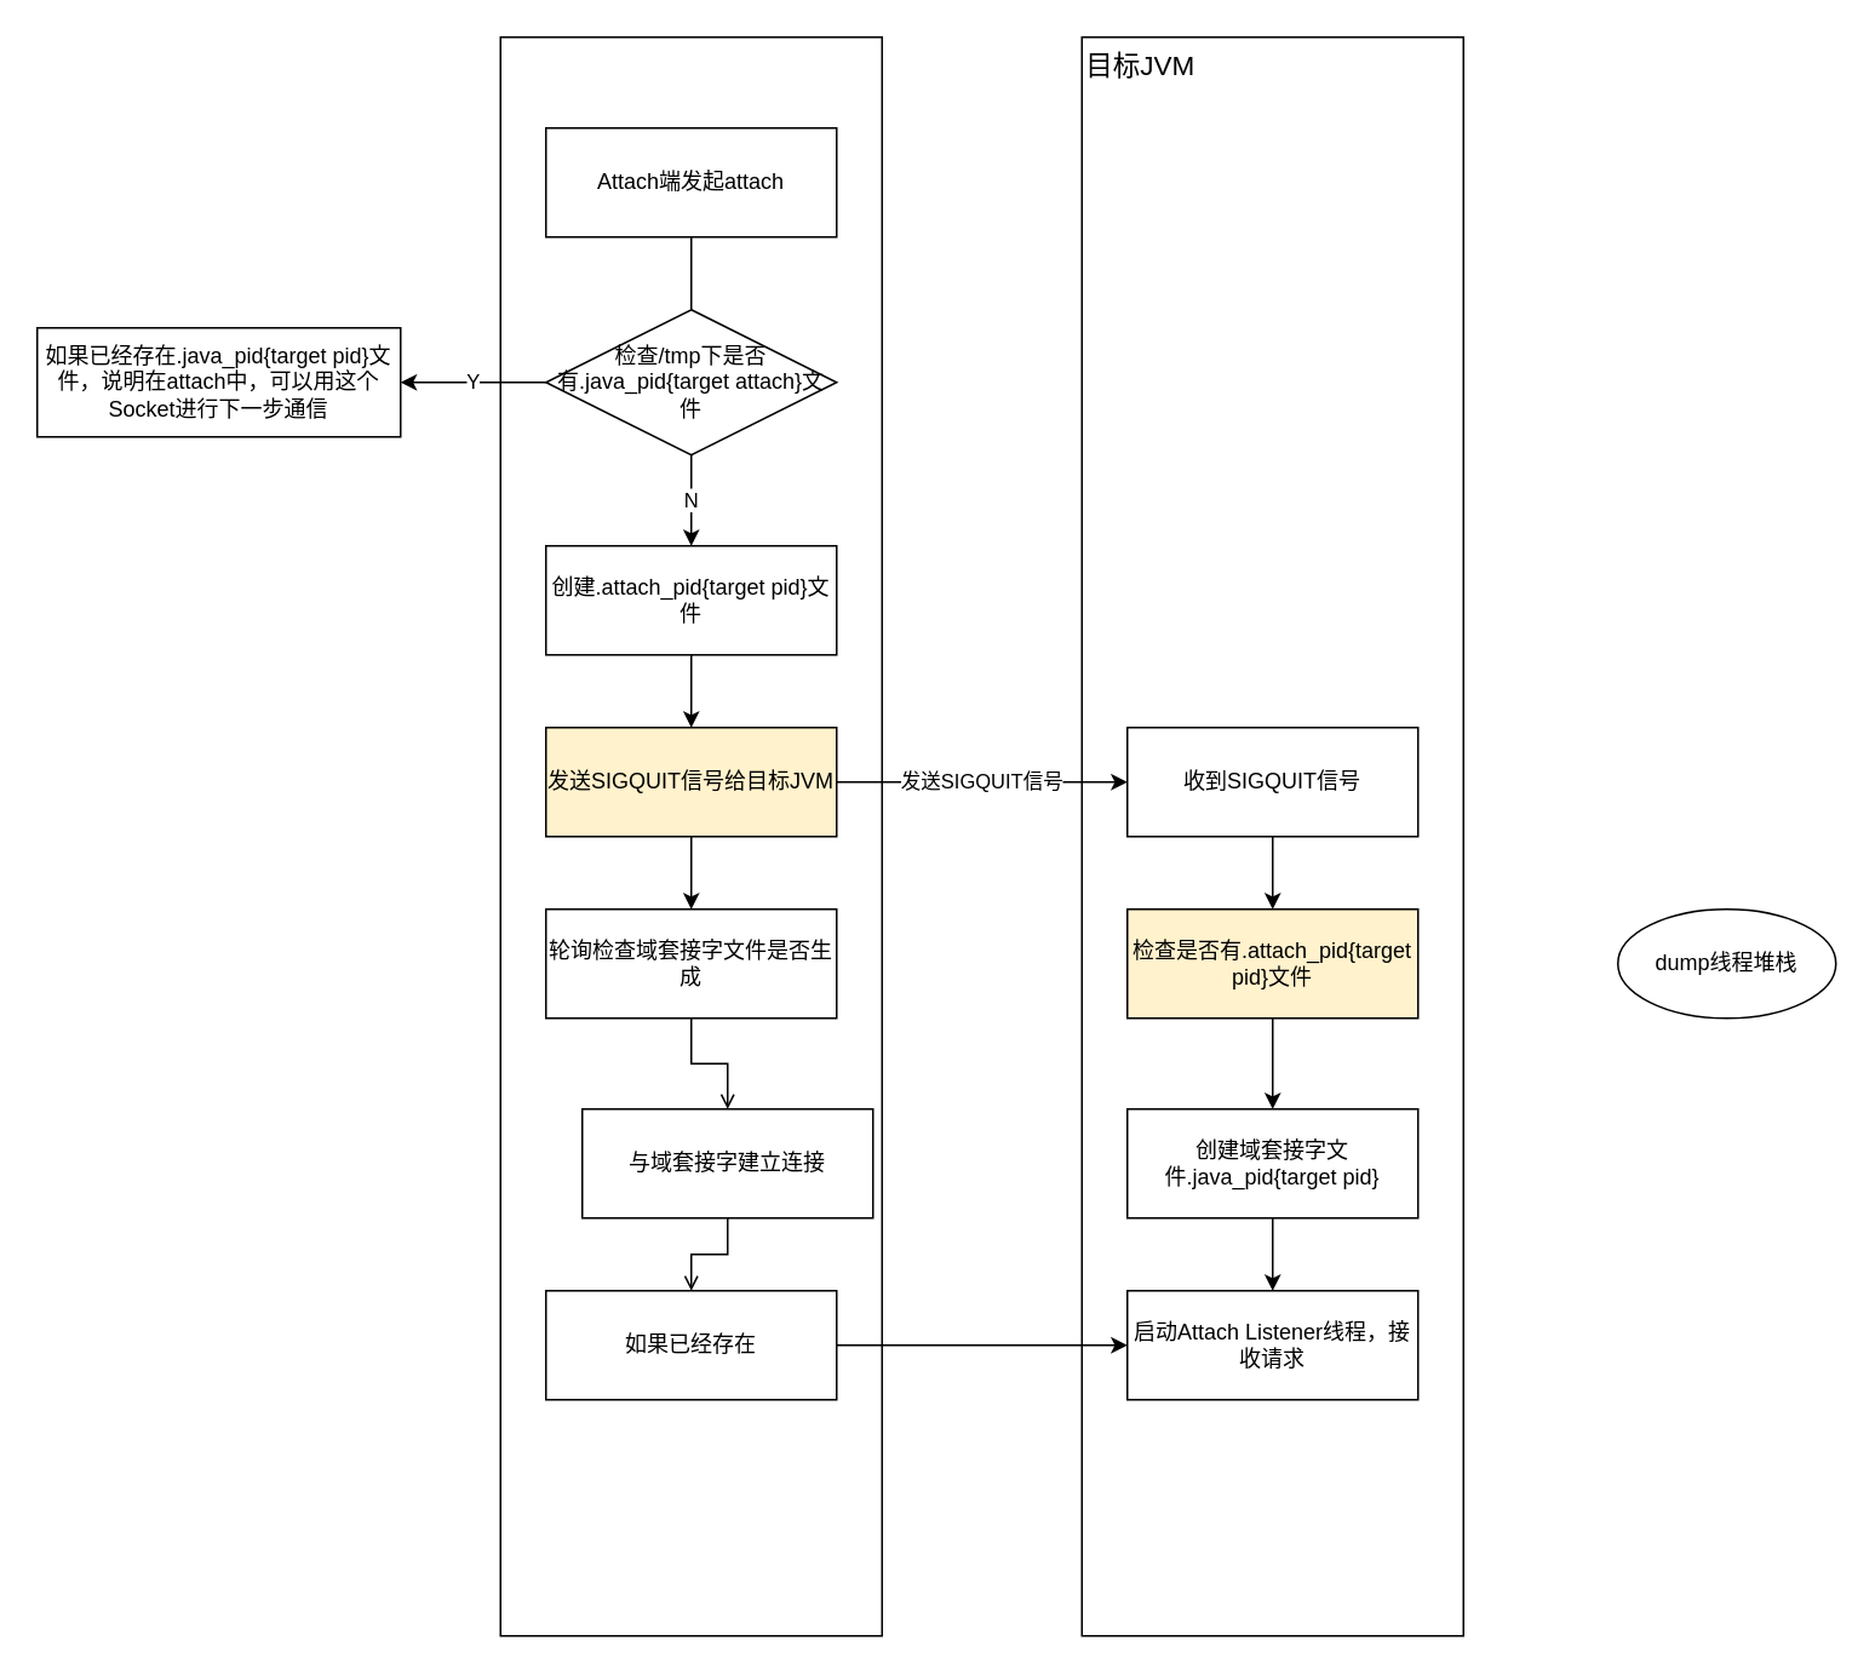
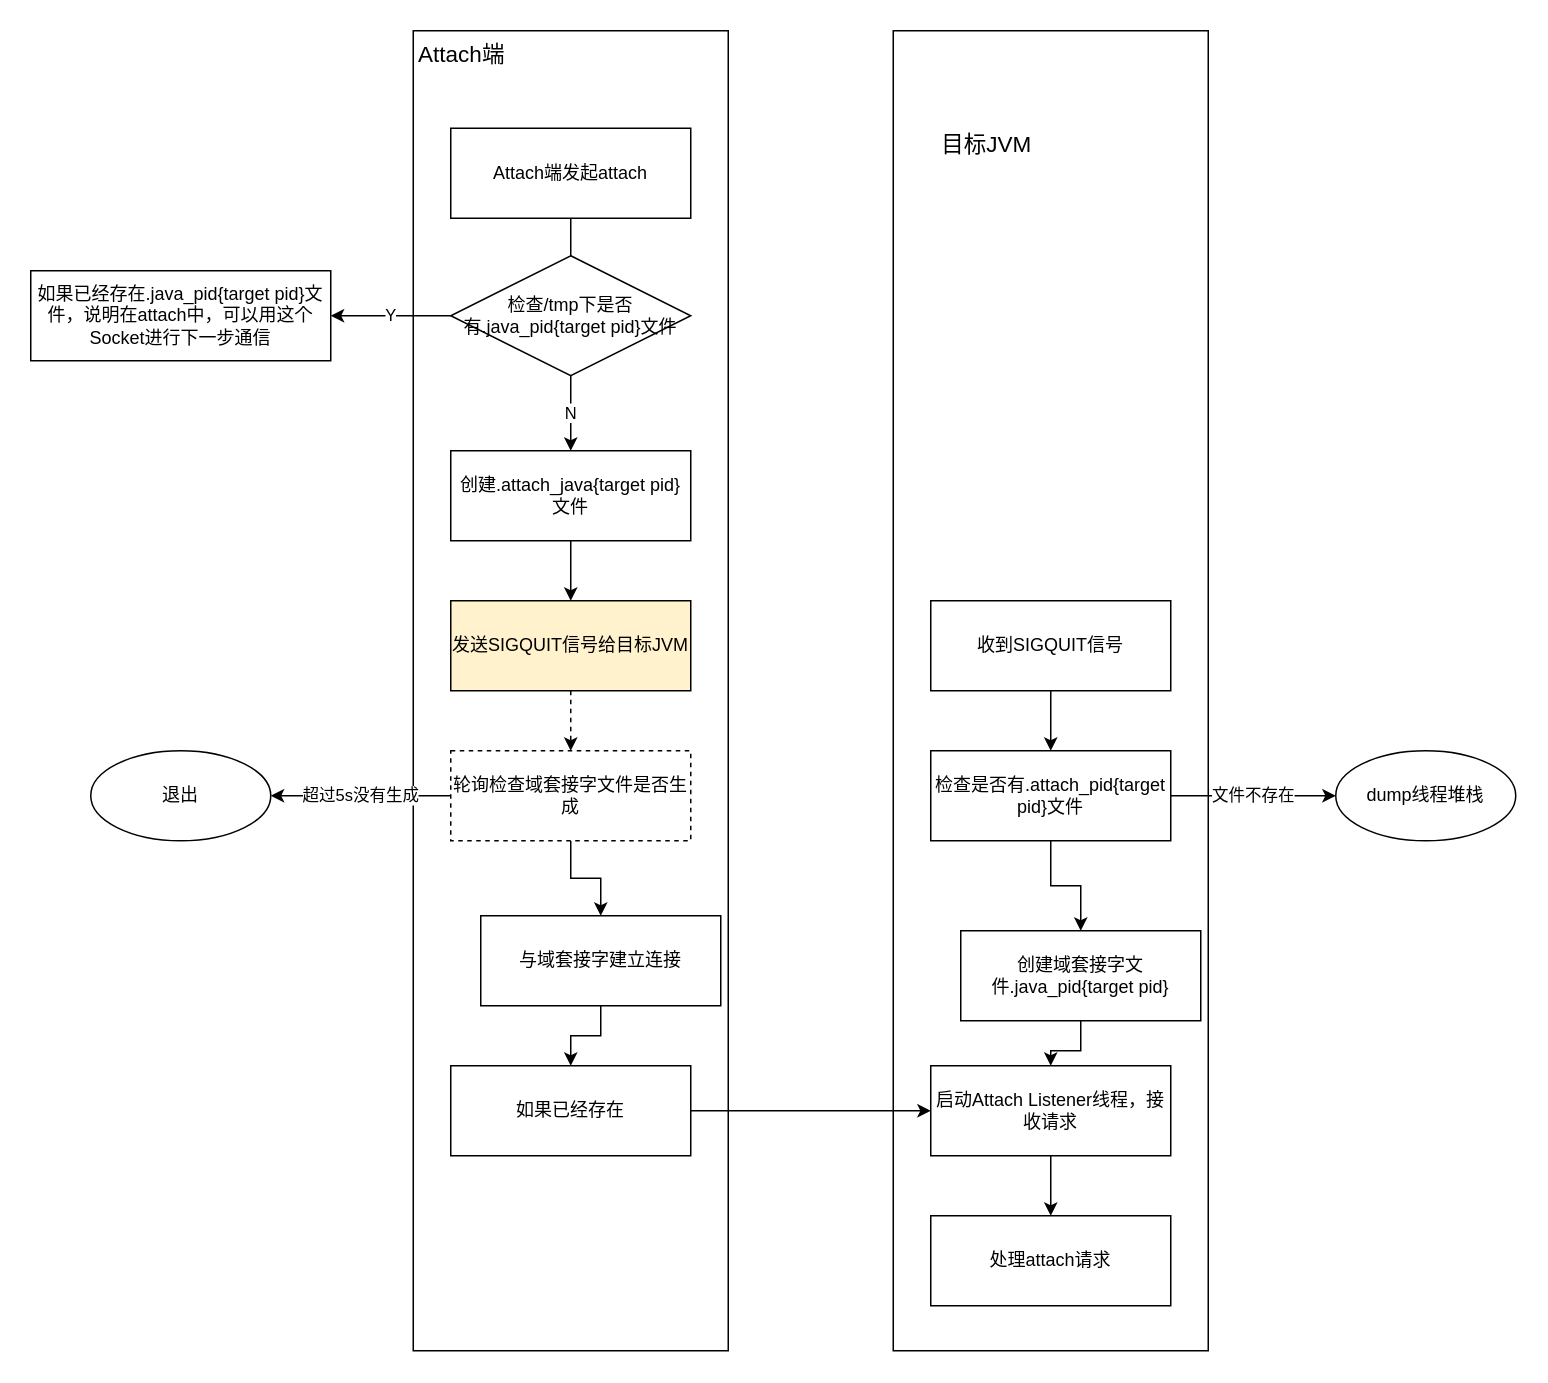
  <mxCell id="0" />
  <mxCell id="1" parent="0" />
  <mxCell id="2" value="" style="rounded=0;whiteSpace=wrap;html=1;" parent="1" vertex="1"><mxGeometry x="595" y="20" width="210" height="880" as="geometry" /></mxCell>
  <mxCell id="3" value="" style="rounded=0;whiteSpace=wrap;html=1;" parent="1" vertex="1"><mxGeometry x="275" y="20" width="210" height="880" as="geometry" /></mxCell>
  <mxCell id="4" value="" style="edgeStyle=orthogonalEdgeStyle;rounded=0;orthogonalLoop=1;jettySize=auto;html=1;" parent="1" source="5" edge="1"><mxGeometry relative="1" as="geometry"><mxPoint x="380" y="230" as="targetPoint" /></mxGeometry></mxCell>
- <mxCell id="5" value="Attach端发起attach" style="whiteSpace=wrap;html=1;" parent="1" vertex="1"><mxGeometry x="300" y="70" width="160" height="60" as="geometry" /></mxCell>
+ <mxCell id="5" value="Attach端发起attach" style="whiteSpace=wrap;html=1;" parent="1" vertex="1"><mxGeometry x="300" y="85" width="160" height="60" as="geometry" /></mxCell>
  <mxCell id="6" value="N" style="edgeStyle=orthogonalEdgeStyle;rounded=0;orthogonalLoop=1;jettySize=auto;html=1;exitX=0.5;exitY=1;exitDx=0;exitDy=0;" parent="1" source="31" target="8" edge="1"><mxGeometry relative="1" as="geometry"><mxPoint x="380" y="310" as="sourcePoint" /></mxGeometry></mxCell>
  <mxCell id="7" value="" style="edgeStyle=orthogonalEdgeStyle;rounded=0;orthogonalLoop=1;jettySize=auto;html=1;" parent="1" source="8" target="11" edge="1"><mxGeometry relative="1" as="geometry" /></mxCell>
- <mxCell id="8" value="创建.attach_pid{target pid}文件" style="whiteSpace=wrap;html=1;" parent="1" vertex="1"><mxGeometry x="300" y="300" width="160" height="60" as="geometry" /></mxCell>
- <mxCell id="9" value="" style="edgeStyle=orthogonalEdgeStyle;rounded=0;orthogonalLoop=1;jettySize=auto;html=1;" parent="1" source="11" target="14" edge="1"><mxGeometry relative="1" as="geometry" /></mxCell>
- <mxCell id="10" value="发送SIGQUIT信号" style="edgeStyle=orthogonalEdgeStyle;rounded=0;orthogonalLoop=1;jettySize=auto;html=1;" parent="1" source="11" target="19" edge="1"><mxGeometry relative="1" as="geometry" /></mxCell>
+ <mxCell id="8" value="创建.attach_java{target pid}文件" style="whiteSpace=wrap;html=1;" parent="1" vertex="1"><mxGeometry x="300" y="300" width="160" height="60" as="geometry" /></mxCell>
+ <mxCell id="9" value="" style="edgeStyle=orthogonalEdgeStyle;rounded=0;orthogonalLoop=1;jettySize=auto;html=1;dashed=1;" parent="1" source="11" target="14" edge="1"><mxGeometry relative="1" as="geometry" /></mxCell>
  <mxCell id="11" value="发送SIGQUIT信号给目标JVM" style="whiteSpace=wrap;html=1;fillColor=#fff2cc;" parent="1" vertex="1"><mxGeometry x="300" y="400" width="160" height="60" as="geometry" /></mxCell>
- <mxCell id="13" value="" style="edgeStyle=orthogonalEdgeStyle;rounded=0;orthogonalLoop=1;jettySize=auto;html=1;endArrow=open;" parent="1" source="14" target="17" edge="1"><mxGeometry relative="1" as="geometry" /></mxCell>
- <mxCell id="14" value="轮询检查域套接字文件是否生成" style="whiteSpace=wrap;html=1;" parent="1" vertex="1"><mxGeometry x="300" y="500" width="160" height="60" as="geometry" /></mxCell>
- <mxCell id="16" value="" style="edgeStyle=orthogonalEdgeStyle;rounded=0;orthogonalLoop=1;jettySize=auto;html=1;endArrow=open;" parent="1" source="17" target="30" edge="1"><mxGeometry relative="1" as="geometry" /></mxCell>
+ <mxCell id="12" value="超过5s没有生成" style="edgeStyle=orthogonalEdgeStyle;rounded=0;orthogonalLoop=1;jettySize=auto;html=1;" parent="1" source="14" target="15" edge="1"><mxGeometry relative="1" as="geometry" /></mxCell>
+ <mxCell id="13" value="" style="edgeStyle=orthogonalEdgeStyle;rounded=0;orthogonalLoop=1;jettySize=auto;html=1;" parent="1" source="14" target="17" edge="1"><mxGeometry relative="1" as="geometry" /></mxCell>
+ <mxCell id="14" value="轮询检查域套接字文件是否生成" style="whiteSpace=wrap;html=1;dashed=1;" parent="1" vertex="1"><mxGeometry x="300" y="500" width="160" height="60" as="geometry" /></mxCell>
+ <mxCell id="15" value="退出" style="ellipse;whiteSpace=wrap;html=1;" parent="1" vertex="1"><mxGeometry x="60" y="500" width="120" height="60" as="geometry" /></mxCell>
+ <mxCell id="16" value="" style="edgeStyle=orthogonalEdgeStyle;rounded=0;orthogonalLoop=1;jettySize=auto;html=1;" parent="1" source="17" target="30" edge="1"><mxGeometry relative="1" as="geometry" /></mxCell>
  <mxCell id="17" value="与域套接字建立连接" style="whiteSpace=wrap;html=1;" parent="1" vertex="1"><mxGeometry x="320" y="610" width="160" height="60" as="geometry" /></mxCell>
  <mxCell id="18" value="" style="edgeStyle=orthogonalEdgeStyle;rounded=0;orthogonalLoop=1;jettySize=auto;html=1;" parent="1" source="19" target="22" edge="1"><mxGeometry relative="1" as="geometry" /></mxCell>
  <mxCell id="19" value="收到SIGQUIT信号" style="whiteSpace=wrap;html=1;" parent="1" vertex="1"><mxGeometry x="620" y="400" width="160" height="60" as="geometry" /></mxCell>
+ <mxCell id="20" value="文件不存在" style="edgeStyle=orthogonalEdgeStyle;rounded=0;orthogonalLoop=1;jettySize=auto;html=1;" parent="1" source="22" target="23" edge="1"><mxGeometry relative="1" as="geometry" /></mxCell>
  <mxCell id="21" value="" style="edgeStyle=orthogonalEdgeStyle;rounded=0;orthogonalLoop=1;jettySize=auto;html=1;" parent="1" source="22" target="25" edge="1"><mxGeometry relative="1" as="geometry" /></mxCell>
- <mxCell id="22" value="检查是否有.attach_pid{target pid}文件" style="whiteSpace=wrap;html=1;fillColor=#fff2cc;" parent="1" vertex="1"><mxGeometry x="620" y="500" width="160" height="60" as="geometry" /></mxCell>
+ <mxCell id="22" value="检查是否有.attach_pid{target pid}文件" style="whiteSpace=wrap;html=1;" parent="1" vertex="1"><mxGeometry x="620" y="500" width="160" height="60" as="geometry" /></mxCell>
  <mxCell id="23" value="dump线程堆栈" style="ellipse;whiteSpace=wrap;html=1;" parent="1" vertex="1"><mxGeometry x="890" y="500" width="120" height="60" as="geometry" /></mxCell>
  <mxCell id="24" value="" style="edgeStyle=orthogonalEdgeStyle;rounded=0;orthogonalLoop=1;jettySize=auto;html=1;" parent="1" source="25" target="27" edge="1"><mxGeometry relative="1" as="geometry" /></mxCell>
- <mxCell id="25" value="创建域套接字文件.java_pid{target pid}" style="whiteSpace=wrap;html=1;" parent="1" vertex="1"><mxGeometry x="620" y="610" width="160" height="60" as="geometry" /></mxCell>
+ <mxCell id="25" value="创建域套接字文件.java_pid{target pid}" style="whiteSpace=wrap;html=1;" parent="1" vertex="1"><mxGeometry x="640" y="620" width="160" height="60" as="geometry" /></mxCell>
+ <mxCell id="26" value="" style="edgeStyle=orthogonalEdgeStyle;rounded=0;orthogonalLoop=1;jettySize=auto;html=1;" parent="1" source="27" target="28" edge="1"><mxGeometry relative="1" as="geometry" /></mxCell>
  <mxCell id="27" value="启动Attach Listener线程，接收请求" style="whiteSpace=wrap;html=1;" parent="1" vertex="1"><mxGeometry x="620" y="710" width="160" height="60" as="geometry" /></mxCell>
+ <mxCell id="28" value="处理attach请求" style="whiteSpace=wrap;html=1;" parent="1" vertex="1"><mxGeometry x="620" y="810" width="160" height="60" as="geometry" /></mxCell>
  <mxCell id="29" value="" style="edgeStyle=orthogonalEdgeStyle;rounded=0;orthogonalLoop=1;jettySize=auto;html=1;entryX=0;entryY=0.5;entryDx=0;entryDy=0;" parent="1" source="30" target="27" edge="1"><mxGeometry relative="1" as="geometry"><mxPoint x="560" y="990" as="targetPoint" /></mxGeometry></mxCell>
  <mxCell id="30" value="如果已经存在" style="whiteSpace=wrap;html=1;" parent="1" vertex="1"><mxGeometry x="300" y="710" width="160" height="60" as="geometry" /></mxCell>
- <mxCell id="31" value="检查/tmp下是否有.java_pid{target attach}文件" style="rhombus;whiteSpace=wrap;html=1;" parent="1" vertex="1"><mxGeometry x="300" y="170" width="160" height="80" as="geometry" /></mxCell>
- <mxCell id="33" value="目标JVM" style="text;html=1;strokeColor=none;fillColor=none;align=center;verticalAlign=middle;whiteSpace=wrap;rounded=0;fontSize=15;" parent="1" vertex="1"><mxGeometry x="595" y="20" width="65" height="30" as="geometry" /></mxCell>
+ <mxCell id="31" value="检查/tmp下是否有.java_pid{target pid}文件" style="rhombus;whiteSpace=wrap;html=1;" parent="1" vertex="1"><mxGeometry x="300" y="170" width="160" height="80" as="geometry" /></mxCell>
+ <mxCell id="32" value="Attach端" style="text;html=1;strokeColor=none;fillColor=none;align=center;verticalAlign=middle;whiteSpace=wrap;rounded=0;fontSize=15;" parent="1" vertex="1"><mxGeometry x="275" y="20" width="65" height="30" as="geometry" /></mxCell>
+ <mxCell id="33" value="目标JVM" style="text;html=1;strokeColor=none;fillColor=none;align=center;verticalAlign=middle;whiteSpace=wrap;rounded=0;fontSize=15;" parent="1" vertex="1"><mxGeometry x="625" y="80" width="65" height="30" as="geometry" /></mxCell>
  <mxCell id="34" value="Y" style="endArrow=classic;html=1;rounded=0;exitX=0;exitY=0.5;exitDx=0;exitDy=0;entryX=1;entryY=0.5;entryDx=0;entryDy=0;" edge="1" parent="1" source="31" target="35"><mxGeometry width="50" height="50" relative="1" as="geometry"><mxPoint x="420" y="430" as="sourcePoint" /><mxPoint y="210" as="targetPoint" x="220" /></mxGeometry></mxCell>
  <mxCell id="35" value="如果已经存在.java_pid{target pid}文件，说明在attach中，可以用这个Socket进行下一步通信" style="rounded=0;whiteSpace=wrap;html=1;" vertex="1" parent="1"><mxGeometry x="20" y="180" width="200" height="60" as="geometry" /></mxCell>
